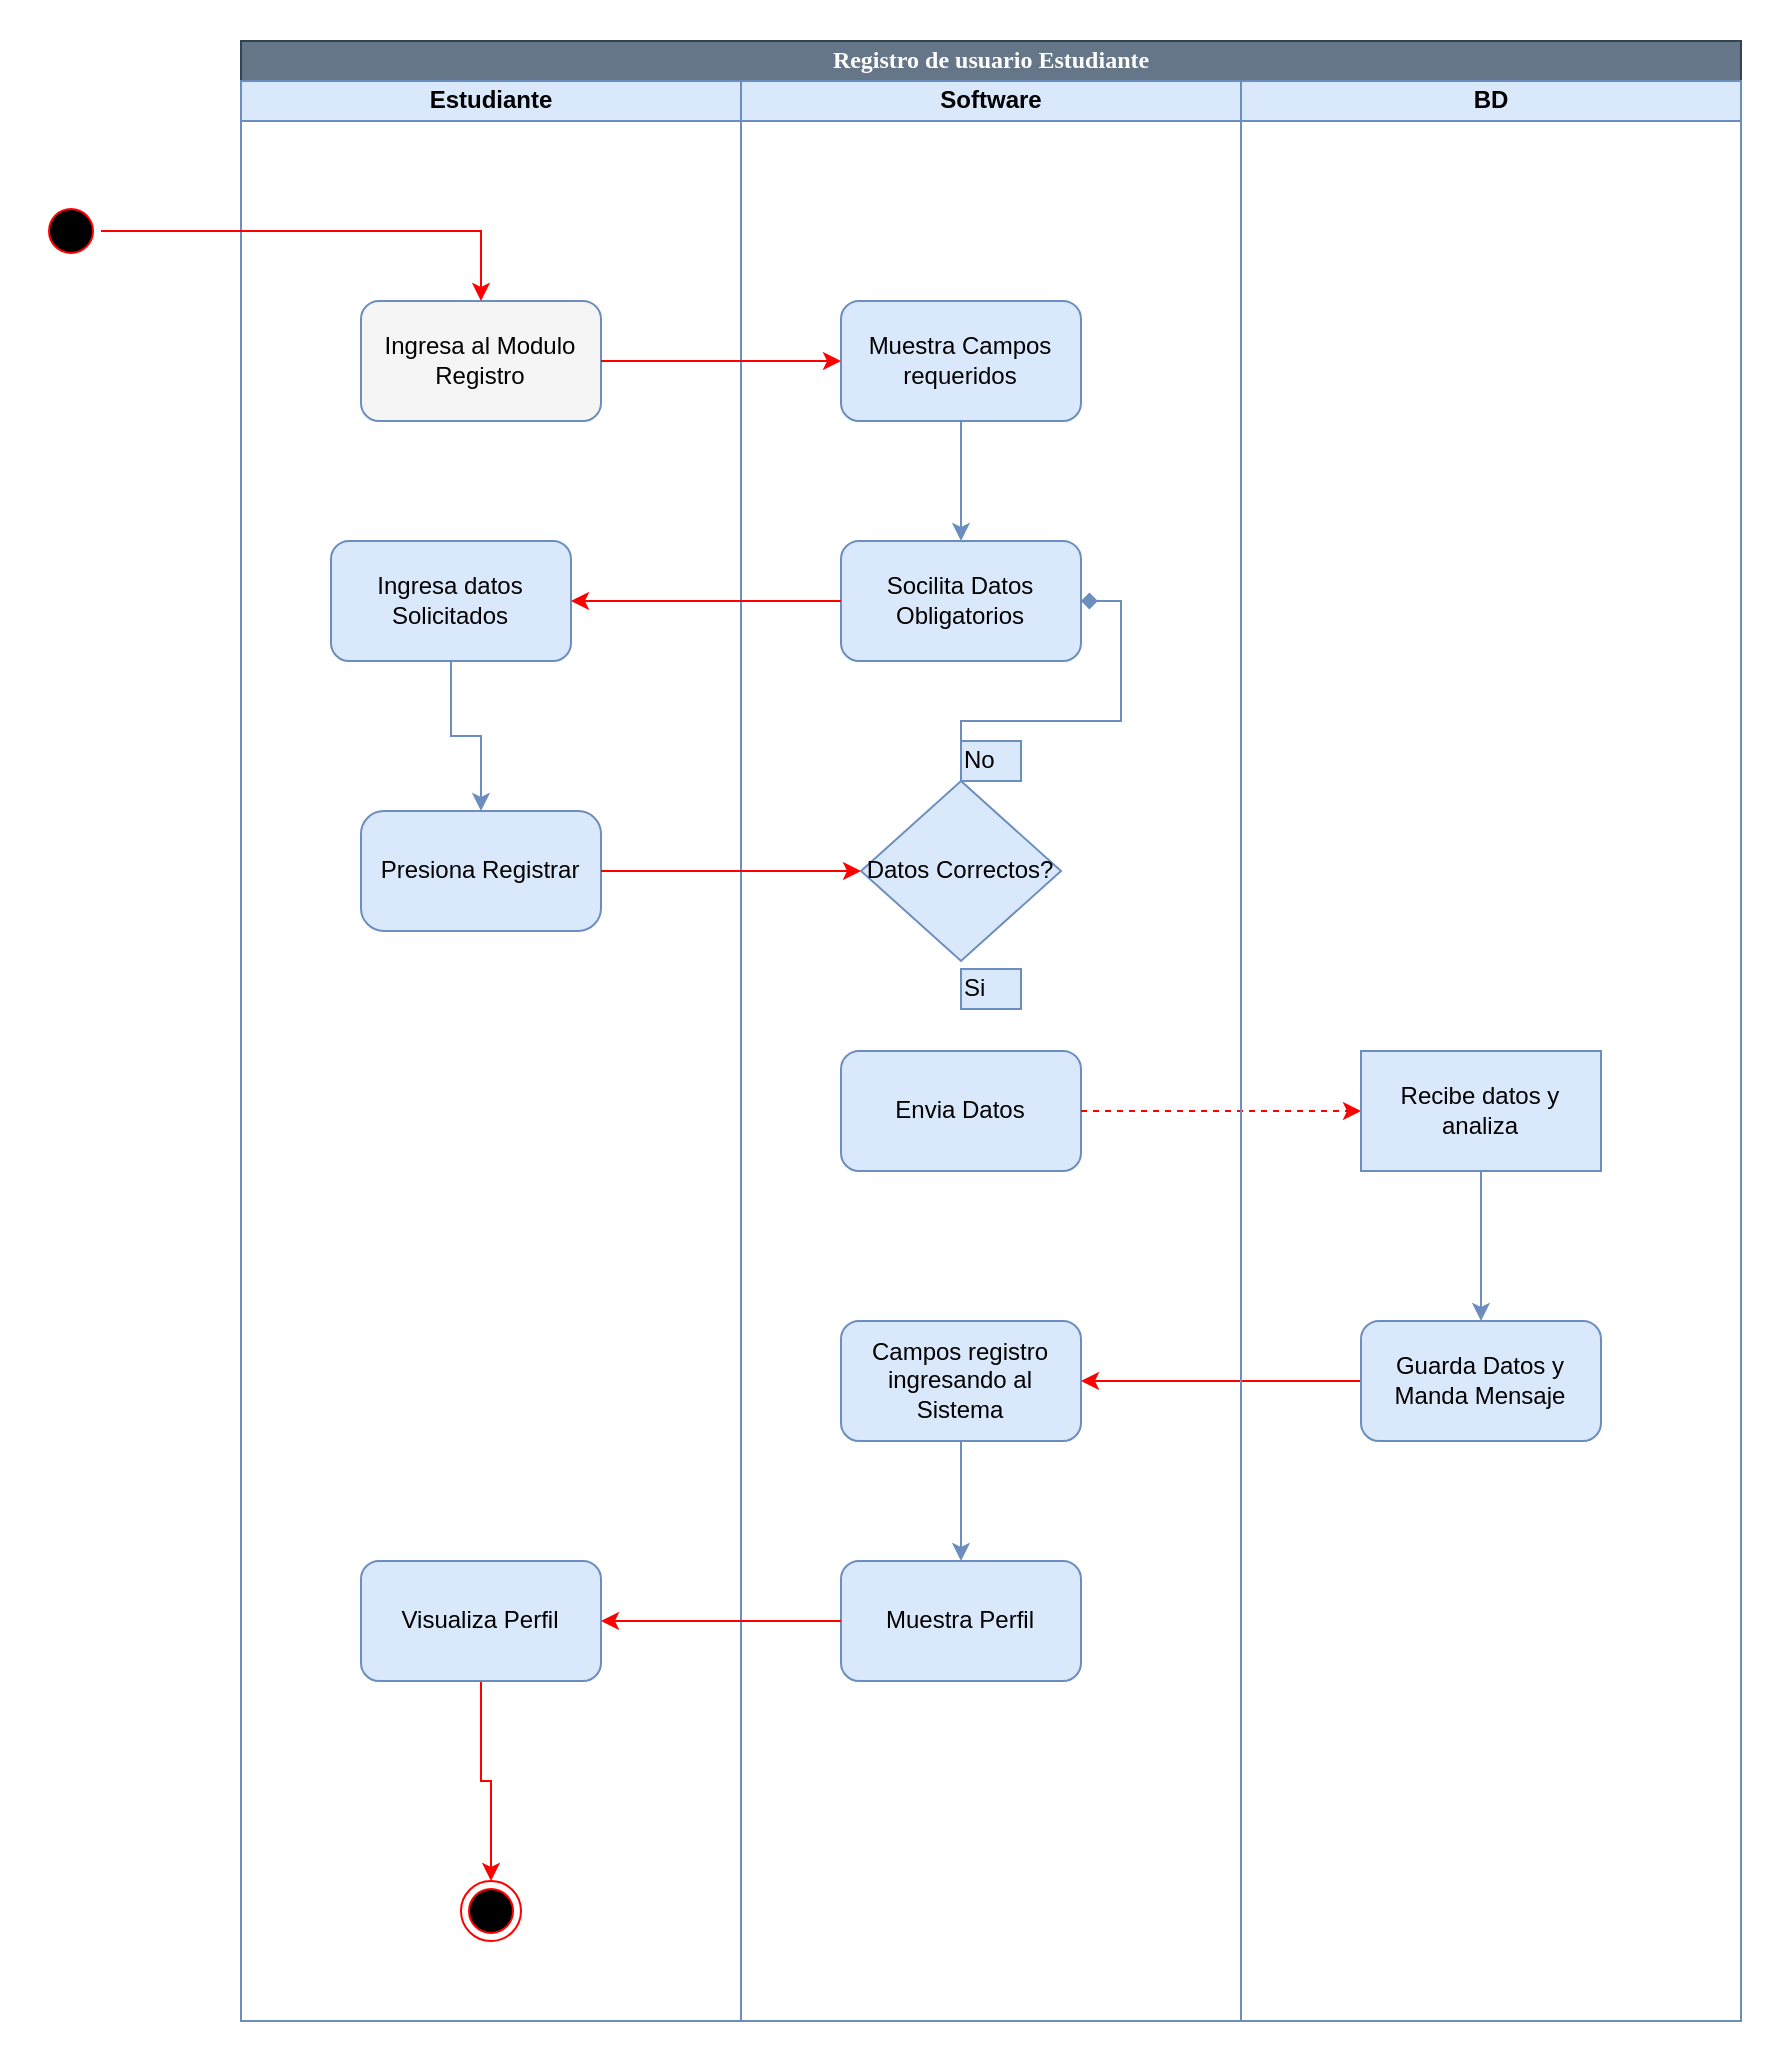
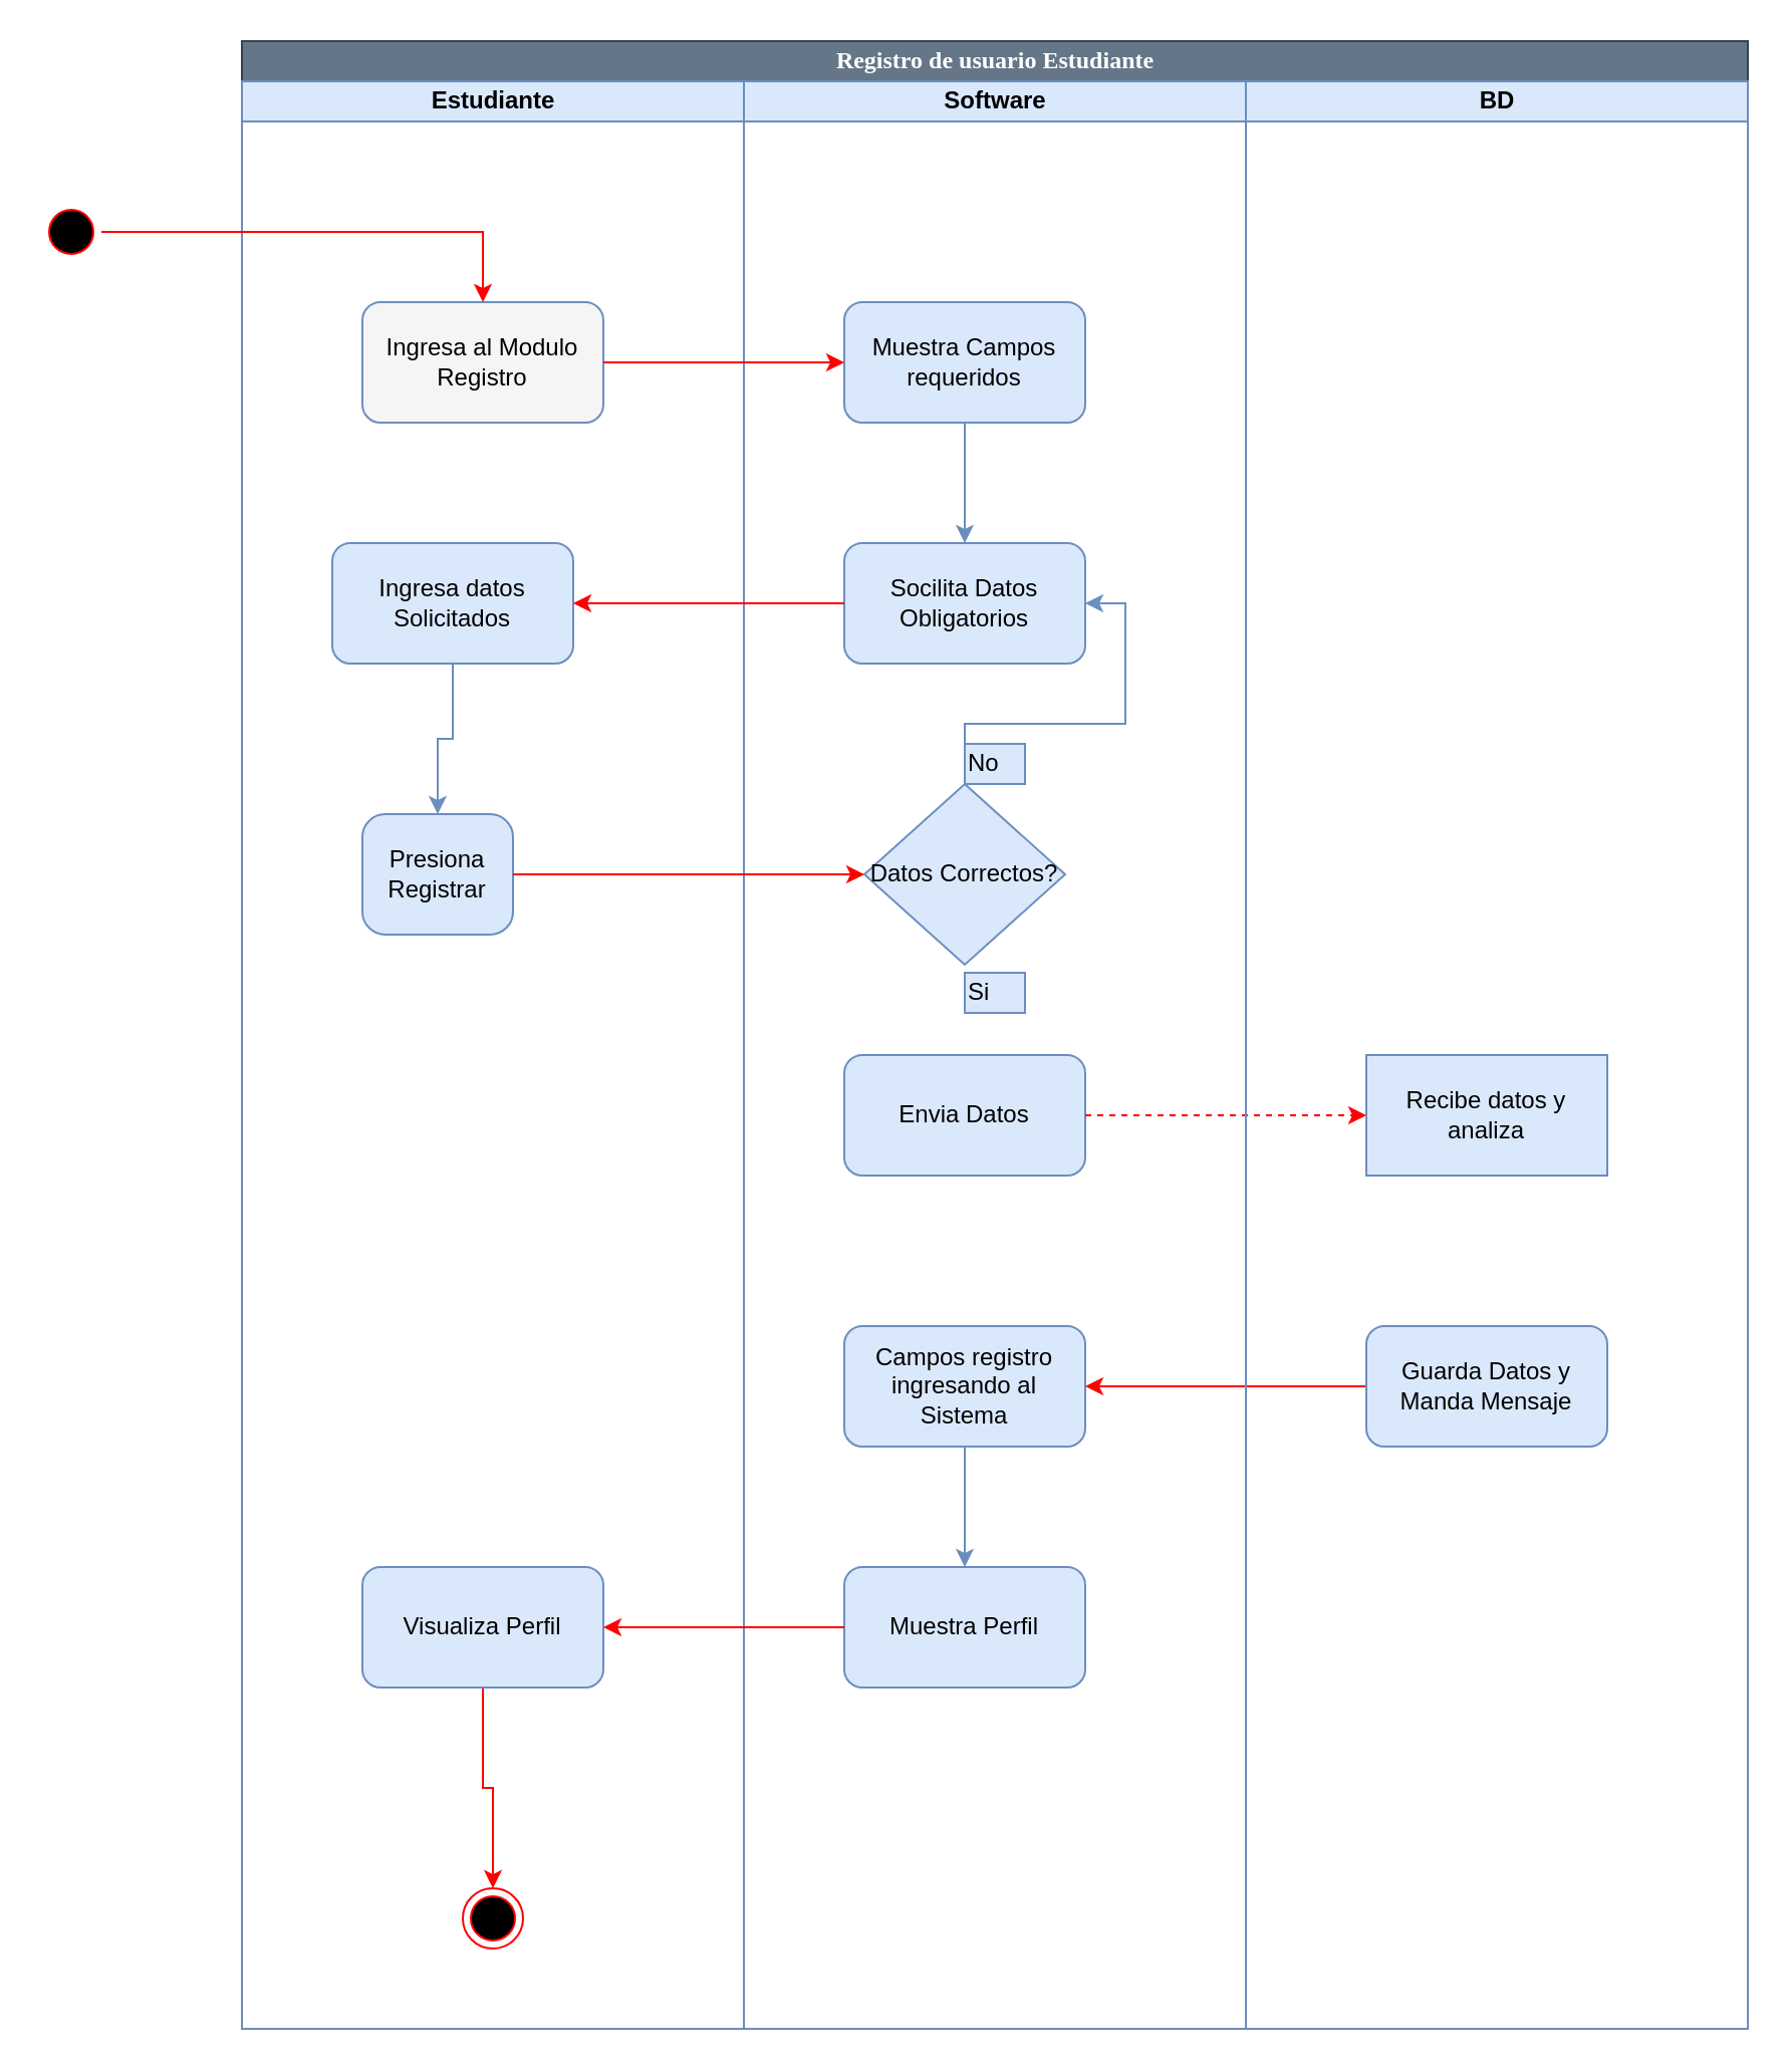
  <mxCell id="0" />
  <mxCell id="1" parent="0" />
  <mxCell id="2" value="Registro de usuario Estudiante" style="swimlane;html=1;childLayout=stackLayout;startSize=20;rounded=0;shadow=0;comic=0;labelBackgroundColor=none;strokeColor=#314354;strokeWidth=1;fillColor=#647687;fontFamily=Verdana;fontSize=12;align=center;fontColor=#ffffff;" parent="1" vertex="1"><mxGeometry x="120" y="20" width="750" height="990" as="geometry" /></mxCell>
  <mxCell id="3" value="Estudiante" style="swimlane;html=1;startSize=20;fillColor=#dae8fc;strokeColor=#6c8ebf;" parent="2" vertex="1"><mxGeometry y="20" width="250" height="970" as="geometry" /></mxCell>
  <mxCell id="4" value="Ingresa al Modulo&lt;br&gt;Registro" style="rounded=1;whiteSpace=wrap;html=1;fillColor=#f5f5f5;strokeColor=#6c8ebf;" parent="3" vertex="1"><mxGeometry x="60" y="110" width="120" height="60" as="geometry" /></mxCell>
  <mxCell id="5" style="edgeStyle=orthogonalEdgeStyle;rounded=0;orthogonalLoop=1;jettySize=auto;html=1;strokeColor=#6c8ebf;fillColor=#dae8fc;" parent="3" source="6" target="7" edge="1"><mxGeometry relative="1" as="geometry" /></mxCell>
  <mxCell id="6" value="Ingresa datos Solicitados" style="rounded=1;whiteSpace=wrap;html=1;fillColor=#dae8fc;strokeColor=#6c8ebf;" parent="3" vertex="1"><mxGeometry x="45" y="230" width="120" height="60" as="geometry" /></mxCell>
- <mxCell id="7" value="Presiona Registrar" style="rounded=1;whiteSpace=wrap;html=1;arcSize=19;fillColor=#dae8fc;strokeColor=#6c8ebf;" parent="3" vertex="1"><mxGeometry x="60" y="365" width="120" height="60" as="geometry" /></mxCell>
+ <mxCell id="7" value="Presiona Registrar" style="rounded=1;whiteSpace=wrap;html=1;arcSize=19;fillColor=#dae8fc;strokeColor=#6c8ebf;" parent="3" vertex="1"><mxGeometry x="60" y="365" width="75" height="60" as="geometry" /></mxCell>
  <mxCell id="8" style="edgeStyle=orthogonalEdgeStyle;rounded=0;orthogonalLoop=1;jettySize=auto;html=1;entryX=0.5;entryY=0;entryDx=0;entryDy=0;strokeColor=#FF0000;" parent="3" source="9" target="10" edge="1"><mxGeometry relative="1" as="geometry" /></mxCell>
  <mxCell id="9" value="Visualiza Perfil" style="rounded=1;whiteSpace=wrap;html=1;fillColor=#dae8fc;strokeColor=#6c8ebf;" parent="3" vertex="1"><mxGeometry x="60" y="740" width="120" height="60" as="geometry" /></mxCell>
  <mxCell id="10" value="" style="ellipse;html=1;shape=endState;fillColor=#000000;strokeColor=#ff0000;" parent="3" vertex="1"><mxGeometry x="110" y="900" width="30" height="30" as="geometry" /></mxCell>
  <mxCell id="11" value="Software" style="swimlane;html=1;startSize=20;fillColor=#dae8fc;strokeColor=#6c8ebf;" parent="2" vertex="1"><mxGeometry x="250" y="20" width="250" height="970" as="geometry" /></mxCell>
  <mxCell id="12" style="edgeStyle=orthogonalEdgeStyle;rounded=0;orthogonalLoop=1;jettySize=auto;html=1;strokeColor=#6c8ebf;fillColor=#dae8fc;" parent="11" source="13" target="14" edge="1"><mxGeometry relative="1" as="geometry" /></mxCell>
  <mxCell id="13" value="Muestra Campos requeridos" style="rounded=1;whiteSpace=wrap;html=1;fillColor=#dae8fc;strokeColor=#6c8ebf;" parent="11" vertex="1"><mxGeometry x="50" y="110" width="120" height="60" as="geometry" /></mxCell>
  <mxCell id="14" value="Socilita Datos Obligatorios" style="rounded=1;whiteSpace=wrap;html=1;fillColor=#dae8fc;strokeColor=#6c8ebf;" parent="11" vertex="1"><mxGeometry x="50" y="230" width="120" height="60" as="geometry" /></mxCell>
- <mxCell id="15" style="edgeStyle=orthogonalEdgeStyle;rounded=0;orthogonalLoop=1;jettySize=auto;html=1;entryX=1;entryY=0.5;entryDx=0;entryDy=0;strokeColor=#6c8ebf;fillColor=#dae8fc;endArrow=diamond;" parent="11" source="16" target="14" edge="1"><mxGeometry relative="1" as="geometry" /></mxCell>
+ <mxCell id="15" style="edgeStyle=orthogonalEdgeStyle;rounded=0;orthogonalLoop=1;jettySize=auto;html=1;entryX=1;entryY=0.5;entryDx=0;entryDy=0;strokeColor=#6c8ebf;fillColor=#dae8fc;" parent="11" source="16" target="14" edge="1"><mxGeometry relative="1" as="geometry" /></mxCell>
  <mxCell id="16" value="Datos Correctos?" style="rhombus;whiteSpace=wrap;html=1;fillColor=#dae8fc;strokeColor=#6c8ebf;" parent="11" vertex="1"><mxGeometry x="60" y="350" width="100" height="90" as="geometry" /></mxCell>
  <mxCell id="17" value="Envia Datos" style="rounded=1;whiteSpace=wrap;html=1;fillColor=#dae8fc;strokeColor=#6c8ebf;" parent="11" vertex="1"><mxGeometry x="50" y="485" width="120" height="60" as="geometry" /></mxCell>
  <mxCell id="18" style="edgeStyle=orthogonalEdgeStyle;rounded=0;orthogonalLoop=1;jettySize=auto;html=1;strokeColor=#6c8ebf;fillColor=#dae8fc;" parent="11" source="19" target="20" edge="1"><mxGeometry relative="1" as="geometry" /></mxCell>
  <mxCell id="19" value="Campos registro&lt;br&gt;ingresando al Sistema" style="rounded=1;whiteSpace=wrap;html=1;fillColor=#dae8fc;strokeColor=#6c8ebf;" parent="11" vertex="1"><mxGeometry x="50" y="620" width="120" height="60" as="geometry" /></mxCell>
  <mxCell id="20" value="Muestra Perfil" style="rounded=1;whiteSpace=wrap;html=1;fillColor=#dae8fc;strokeColor=#6c8ebf;" parent="11" vertex="1"><mxGeometry x="50" y="740" width="120" height="60" as="geometry" /></mxCell>
  <mxCell id="21" style="edgeStyle=orthogonalEdgeStyle;rounded=0;orthogonalLoop=1;jettySize=auto;html=1;entryX=0;entryY=0.5;entryDx=0;entryDy=0;strokeColor=#FF0000;" parent="2" source="4" target="13" edge="1"><mxGeometry relative="1" as="geometry" /></mxCell>
  <mxCell id="22" style="edgeStyle=orthogonalEdgeStyle;rounded=0;orthogonalLoop=1;jettySize=auto;html=1;entryX=1;entryY=0.5;entryDx=0;entryDy=0;strokeColor=#FF0000;" parent="2" source="14" target="6" edge="1"><mxGeometry relative="1" as="geometry" /></mxCell>
  <mxCell id="23" style="edgeStyle=orthogonalEdgeStyle;rounded=0;orthogonalLoop=1;jettySize=auto;html=1;strokeColor=#FF0000;entryX=0;entryY=0.5;entryDx=0;entryDy=0;" parent="2" source="7" target="16" edge="1"><mxGeometry relative="1" as="geometry"><mxPoint x="300" y="400" as="targetPoint" /></mxGeometry></mxCell>
  <mxCell id="24" style="edgeStyle=orthogonalEdgeStyle;rounded=0;orthogonalLoop=1;jettySize=auto;html=1;entryX=0;entryY=0.5;entryDx=0;entryDy=0;strokeColor=#FF0000;dashed=1;" parent="2" source="17" target="29" edge="1"><mxGeometry relative="1" as="geometry" /></mxCell>
  <mxCell id="25" style="edgeStyle=orthogonalEdgeStyle;rounded=0;orthogonalLoop=1;jettySize=auto;html=1;entryX=1;entryY=0.5;entryDx=0;entryDy=0;strokeColor=#FF0000;" parent="2" source="30" target="19" edge="1"><mxGeometry relative="1" as="geometry" /></mxCell>
  <mxCell id="26" style="edgeStyle=orthogonalEdgeStyle;rounded=0;orthogonalLoop=1;jettySize=auto;html=1;strokeColor=#FF0000;" parent="2" source="20" target="9" edge="1"><mxGeometry relative="1" as="geometry" /></mxCell>
  <mxCell id="27" value="BD" style="swimlane;html=1;startSize=20;fillColor=#dae8fc;strokeColor=#6c8ebf;" parent="2" vertex="1"><mxGeometry x="500" y="20" width="250" height="970" as="geometry" /></mxCell>
- <mxCell id="28" style="edgeStyle=orthogonalEdgeStyle;rounded=0;orthogonalLoop=1;jettySize=auto;html=1;entryX=0.5;entryY=0;entryDx=0;entryDy=0;strokeColor=#6c8ebf;fillColor=#dae8fc;" parent="27" source="29" target="30" edge="1"><mxGeometry relative="1" as="geometry" /></mxCell>
  <mxCell id="29" value="Recibe datos y analiza" style="whiteSpace=wrap;html=1;fillColor=#dae8fc;strokeColor=#6c8ebf;rounded=0;" parent="27" vertex="1"><mxGeometry x="60" y="485" width="120" height="60" as="geometry" /></mxCell>
  <mxCell id="30" value="Guarda Datos y Manda Mensaje" style="rounded=1;whiteSpace=wrap;html=1;fillColor=#dae8fc;strokeColor=#6c8ebf;" parent="27" vertex="1"><mxGeometry x="60" y="620" width="120" height="60" as="geometry" /></mxCell>
  <mxCell id="31" style="edgeStyle=orthogonalEdgeStyle;rounded=0;orthogonalLoop=1;jettySize=auto;html=1;strokeColor=#FF0000;" parent="1" source="32" target="4" edge="1"><mxGeometry relative="1" as="geometry" /></mxCell>
  <mxCell id="32" value="" style="ellipse;html=1;shape=startState;fillColor=#000000;strokeColor=#ff0000;" parent="1" vertex="1"><mxGeometry x="20" y="100" width="30" height="30" as="geometry" /></mxCell>
  <mxCell id="33" value="No" style="text;html=1;resizable=0;points=[];autosize=1;align=left;verticalAlign=top;spacingTop=-4;fillColor=#dae8fc;strokeColor=#6c8ebf;" parent="1" vertex="1"><mxGeometry x="480" y="370" width="30" height="20" as="geometry" /></mxCell>
  <mxCell id="34" value="Si" style="text;html=1;resizable=0;points=[];autosize=1;align=left;verticalAlign=top;spacingTop=-4;fillColor=#dae8fc;strokeColor=#6c8ebf;" parent="1" vertex="1"><mxGeometry x="480" y="484" width="30" height="20" as="geometry" /></mxCell>
